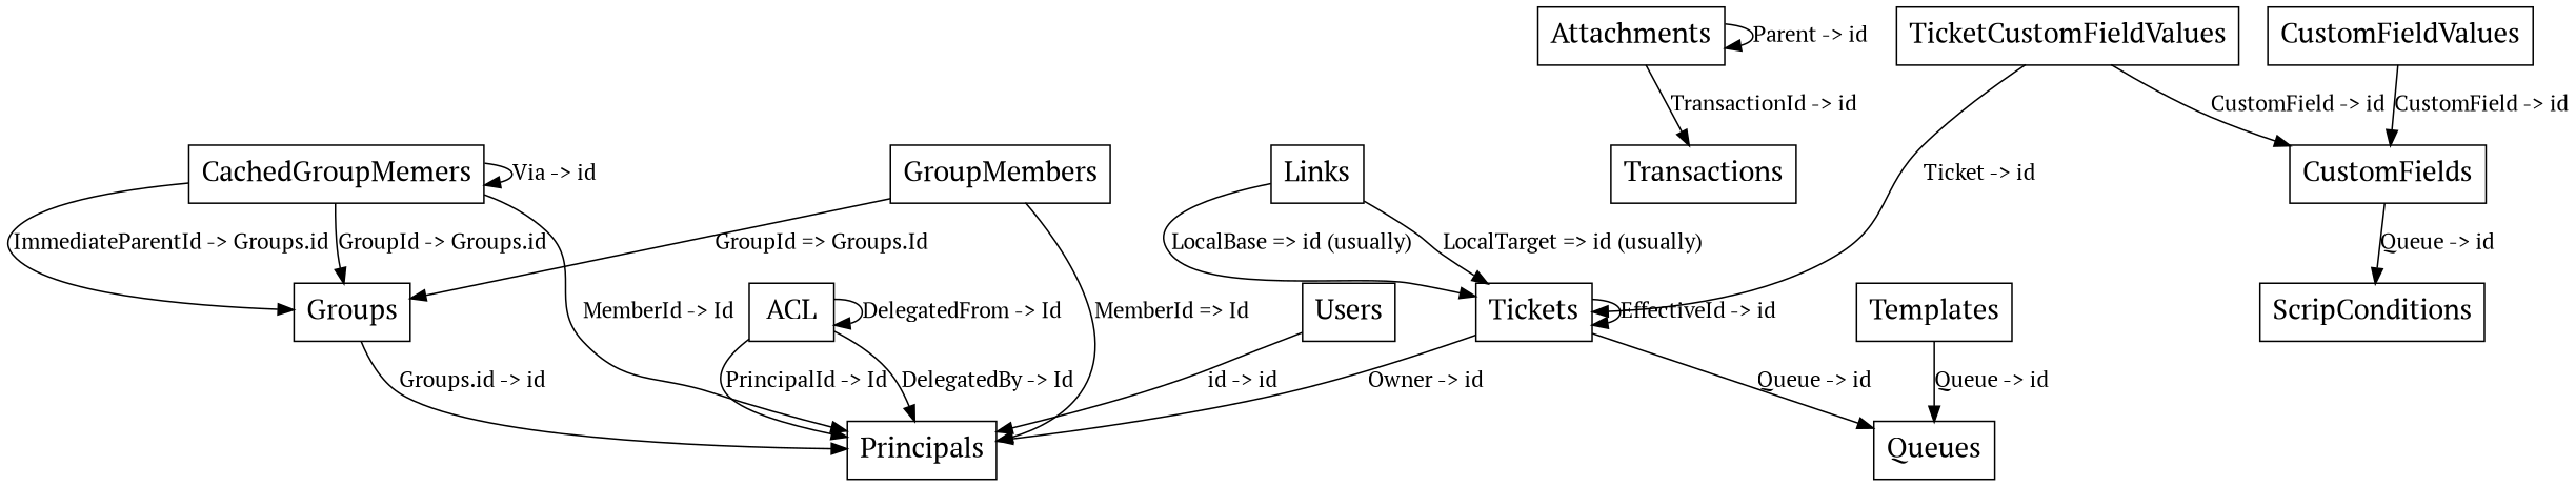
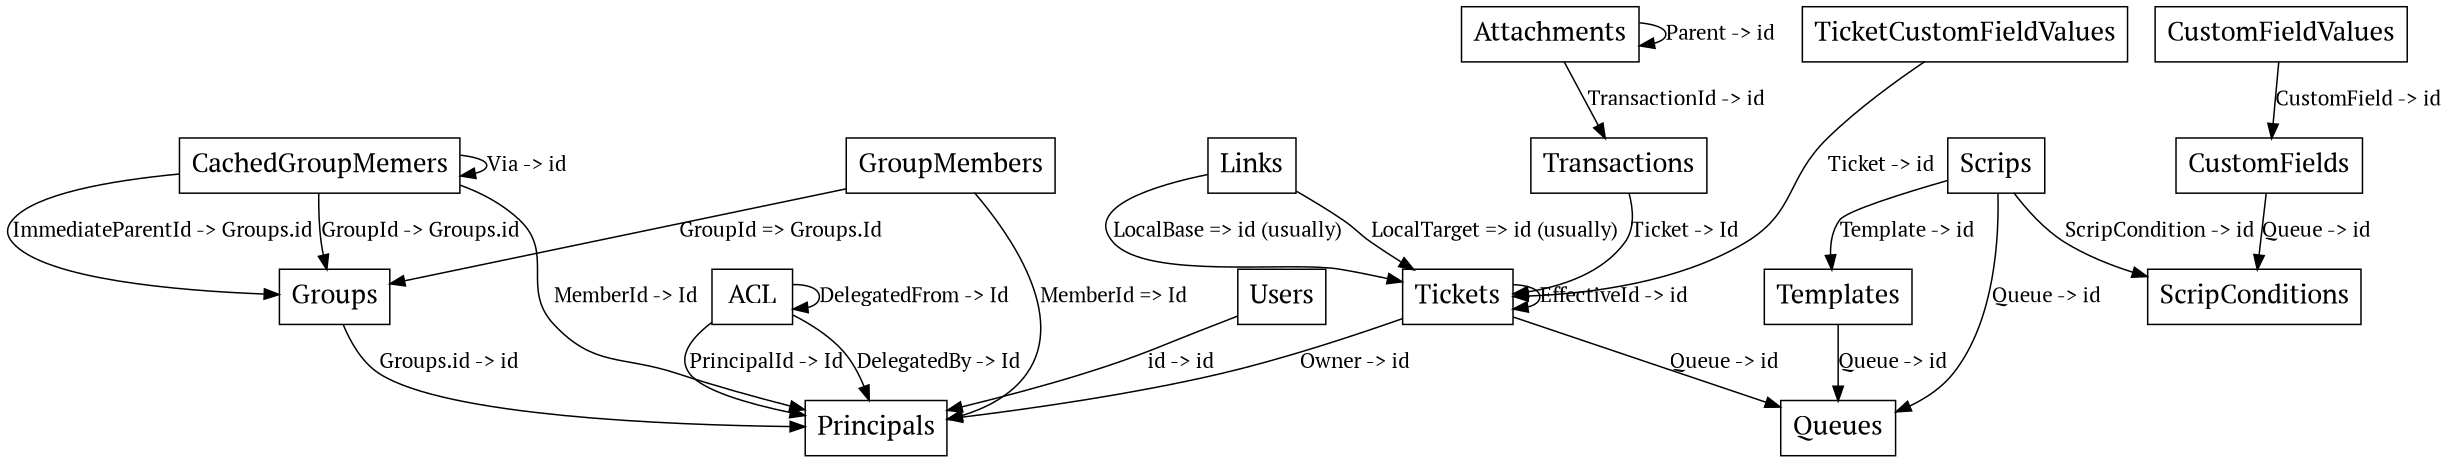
  digraph {
    concentrate=true
    fontname="PT Serif"
    rankdir=TB
    node [fontname="PT Serif" fontsize=18 shape=record]
    edge [fontname="PT Serif"]
    ACL [label="<col0> \N "]
    Principals [label="<col0> \N "]
    Attachments [label="<col0> \N "]
    Transactions [label="<col0> \N "]
    Tickets [label="<col0> \N "]
    Queues [label="<col0> \N "]
    CachedGroupMemers [label="<col0> \N "]
    Groups [label="<col0> \N "]
    CustomFields [label="<col0> \N "]
    ScripConditions [label="<col0> \N "]
    CustomFieldValues [label="<col0> \N "]
    GroupMembers [label="<col0> \N "]
    Links [label="<col0> \N "]
+   Scrips [label="<col0> \N "]
    Templates [label="<col0> \N "]
    TicketCustomFieldValues [label="<col0> \N "]
    Users [label="<col0> \N "]
    ACL -> ACL [label="DelegatedFrom -> Id"]
    ACL -> Principals [label="PrincipalId -> Id"]
    ACL -> Principals [label="DelegatedBy -> Id"]
    Attachments -> Attachments [label="Parent -> id"]
    Attachments -> Transactions [label="TransactionId -> id"]
+   Transactions -> Tickets [label="Ticket -> Id"]
    Tickets -> Principals [label="Owner -> id"]
    Tickets -> Tickets [label="EffectiveId -> id"]
    Tickets -> Queues [label="Queue -> id"]
    CachedGroupMemers -> Principals [label="MemberId -> Id"]
    CachedGroupMemers -> CachedGroupMemers [label="Via -> id"]
    CachedGroupMemers -> Groups [label="GroupId -> Groups.id"]
    CachedGroupMemers -> Groups [label="ImmediateParentId -> Groups.id"]
    Groups -> Principals [label="Groups.id -> id"]
    CustomFields -> ScripConditions [label="Queue -> id"]
    CustomFieldValues -> CustomFields [label="CustomField -> id"]
    GroupMembers -> Principals [label="MemberId => Id"]
    GroupMembers -> Groups [label="GroupId => Groups.Id"]
    Links -> Tickets [label="LocalBase => id (usually)"]
    Links -> Tickets [label="LocalTarget => id (usually)"]
+   Scrips -> Queues [label="Queue -> id"]
+   Scrips -> ScripConditions [label="ScripCondition -> id"]
+   Scrips -> Templates [label="Template -> id"]
    Templates -> Queues [label="Queue -> id"]
    TicketCustomFieldValues -> Tickets [label="Ticket -> id"]
-   TicketCustomFieldValues -> CustomFields [label="CustomField -> id"]
    Users -> Principals [label="id -> id"]
  }
